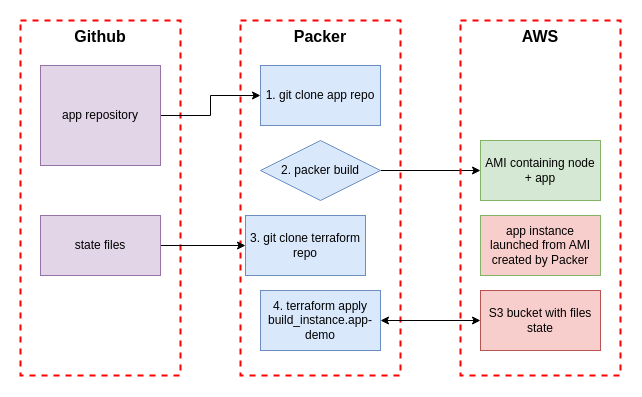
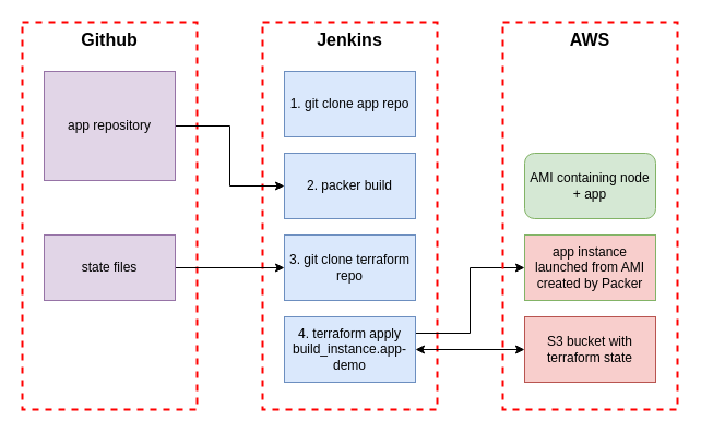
  <mxCell id="0" />
  <mxCell id="1" parent="0" />
- <mxCell id="2" value="Packer" style="rounded=0;whiteSpace=wrap;html=1;dashed=1;strokeWidth=2;strokeColor=#FF0000;fillColor=none;verticalAlign=top;fontStyle=1;fontSize=16;" vertex="1" parent="1"><mxGeometry x="240" y="20" width="160" height="355" as="geometry" /></mxCell>
+ <mxCell id="2" value="Jenkins" style="rounded=0;whiteSpace=wrap;html=1;dashed=1;strokeWidth=2;strokeColor=#FF0000;fillColor=none;verticalAlign=top;fontStyle=1;fontSize=16;" vertex="1" parent="1"><mxGeometry x="240" y="20" width="160" height="355" as="geometry" /></mxCell>
  <mxCell id="3" value="Github" style="rounded=0;whiteSpace=wrap;html=1;dashed=1;strokeWidth=2;strokeColor=#FF0000;fillColor=none;verticalAlign=top;fontStyle=1;fontSize=16;" vertex="1" parent="1"><mxGeometry x="20" y="20" width="160" height="355" as="geometry" /></mxCell>
- <mxCell id="4" style="edgeStyle=orthogonalEdgeStyle;rounded=0;orthogonalLoop=1;jettySize=auto;html=1;entryX=0;entryY=0.5;entryDx=0;entryDy=0;" edge="1" parent="1" source="5" target="8"><mxGeometry relative="1" as="geometry" /></mxCell>
+ <mxCell id="4" style="edgeStyle=orthogonalEdgeStyle;rounded=0;orthogonalLoop=1;jettySize=auto;html=1;" edge="1" parent="1" source="5" target="10"><mxGeometry relative="1" as="geometry" /></mxCell>
  <mxCell id="5" value="app repository" style="rounded=0;whiteSpace=wrap;html=1;fillColor=#e1d5e7;strokeColor=#9673a6;" vertex="1" parent="1"><mxGeometry x="40" y="65" width="120" height="100" as="geometry" /></mxCell>
  <mxCell id="6" style="edgeStyle=orthogonalEdgeStyle;rounded=0;orthogonalLoop=1;jettySize=auto;html=1;entryX=0;entryY=0.5;entryDx=0;entryDy=0;" edge="1" parent="1" source="7" target="11"><mxGeometry relative="1" as="geometry" /></mxCell>
  <mxCell id="7" value="state files" style="rounded=0;whiteSpace=wrap;html=1;fillColor=#e1d5e7;strokeColor=#9673a6;" vertex="1" parent="1"><mxGeometry x="40" y="215" width="120" height="60" as="geometry" /></mxCell>
  <mxCell id="8" value="1. git clone app repo" style="rounded=0;whiteSpace=wrap;html=1;fillColor=#dae8fc;strokeColor=#6c8ebf;" vertex="1" parent="1"><mxGeometry x="260" y="65" width="120" height="60" as="geometry" /></mxCell>
- <mxCell id="9" style="edgeStyle=orthogonalEdgeStyle;rounded=0;orthogonalLoop=1;jettySize=auto;html=1;entryX=0;entryY=0.5;entryDx=0;entryDy=0;" edge="1" parent="1" source="10" target="16"><mxGeometry relative="1" as="geometry" /></mxCell>
- <mxCell id="10" value="2. packer build" style="rhombus;whiteSpace=wrap;html=1;fillColor=#dae8fc;strokeColor=#6c8ebf;" vertex="1" parent="1"><mxGeometry x="260" y="140" width="120" height="60" as="geometry" /></mxCell>
- <mxCell id="11" value="3. git clone terraform repo" style="rounded=0;whiteSpace=wrap;html=1;fillColor=#dae8fc;strokeColor=#6c8ebf;" vertex="1" parent="1"><mxGeometry x="245" y="215" width="120" height="60" as="geometry" /></mxCell>
+ <mxCell id="10" value="2. packer build" style="rounded=0;whiteSpace=wrap;html=1;fillColor=#dae8fc;strokeColor=#6c8ebf;" vertex="1" parent="1"><mxGeometry x="260" y="140" width="120" height="60" as="geometry" /></mxCell>
+ <mxCell id="11" value="3. git clone terraform repo" style="rounded=0;whiteSpace=wrap;html=1;fillColor=#dae8fc;strokeColor=#6c8ebf;" vertex="1" parent="1"><mxGeometry x="260" y="215" width="120" height="60" as="geometry" /></mxCell>
+ <mxCell id="12" style="edgeStyle=orthogonalEdgeStyle;rounded=0;orthogonalLoop=1;jettySize=auto;html=1;entryX=0;entryY=0.5;entryDx=0;entryDy=0;" edge="1" parent="1" source="14" target="17"><mxGeometry relative="1" as="geometry"><Array as="points"><mxPoint x="430" y="305" /><mxPoint x="430" y="245" /></Array></mxGeometry></mxCell>
  <mxCell id="13" style="edgeStyle=orthogonalEdgeStyle;rounded=0;orthogonalLoop=1;jettySize=auto;html=1;entryX=0;entryY=0.5;entryDx=0;entryDy=0;startArrow=classic;startFill=1;" edge="1" parent="1" source="14" target="18"><mxGeometry relative="1" as="geometry" /></mxCell>
  <mxCell id="14" value="4. terraform apply build_instance.app-demo" style="rounded=0;whiteSpace=wrap;html=1;fillColor=#dae8fc;strokeColor=#6c8ebf;" vertex="1" parent="1"><mxGeometry x="260" y="290" width="120" height="60" as="geometry" /></mxCell>
  <mxCell id="15" value="AWS" style="rounded=0;whiteSpace=wrap;html=1;dashed=1;strokeWidth=2;strokeColor=#FF0000;fillColor=none;verticalAlign=top;fontStyle=1;fontSize=16;" vertex="1" parent="1"><mxGeometry x="460" y="20" width="160" height="355" as="geometry" /></mxCell>
- <mxCell id="16" value="AMI containing node + app" style="rounded=0;whiteSpace=wrap;html=1;fillColor=#d5e8d4;strokeColor=#82b366;" vertex="1" parent="1"><mxGeometry x="480" y="140" width="120" height="60" as="geometry" /></mxCell>
+ <mxCell id="16" value="AMI containing node + app" style="whiteSpace=wrap;html=1;fillColor=#d5e8d4;strokeColor=#82b366;rounded=1;" vertex="1" parent="1"><mxGeometry x="480" y="140" width="120" height="60" as="geometry" /></mxCell>
  <mxCell id="17" value="app instance launched from AMI created by Packer" style="rounded=0;whiteSpace=wrap;html=1;fillColor=#f8cecc;strokeColor=#82b366;" vertex="1" parent="1"><mxGeometry x="480" y="215" width="120" height="60" as="geometry" /></mxCell>
- <mxCell id="18" value="S3 bucket with files state" style="rounded=0;whiteSpace=wrap;html=1;fillColor=#f8cecc;strokeColor=#b85450;" vertex="1" parent="1"><mxGeometry x="480" y="290" width="120" height="60" as="geometry" /></mxCell>
+ <mxCell id="18" value="S3 bucket with terraform state" style="rounded=0;whiteSpace=wrap;html=1;fillColor=#f8cecc;strokeColor=#b85450;" vertex="1" parent="1"><mxGeometry x="480" y="290" width="120" height="60" as="geometry" /></mxCell>
